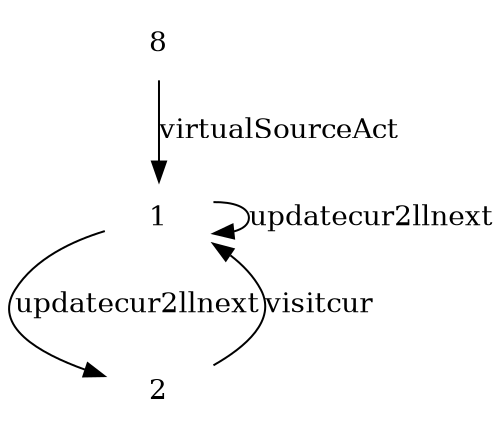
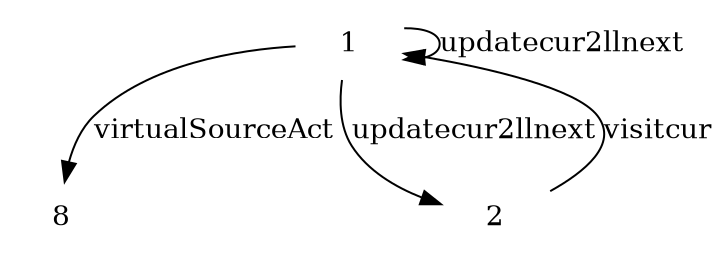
  digraph {
    node [shape=plaintext]
    8
    1
    n3 [label=2]
-   8 -> 1 [label=virtualSourceAct]
+   1 -> 8 [label=virtualSourceAct]
    1 -> 1 [label=updatecur2llnext]
    1 -> n3 [label=updatecur2llnext]
    n3 -> 1 [label=visitcur]
  }
